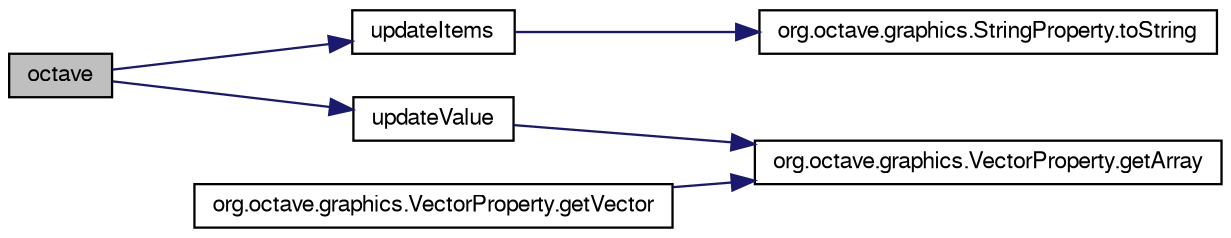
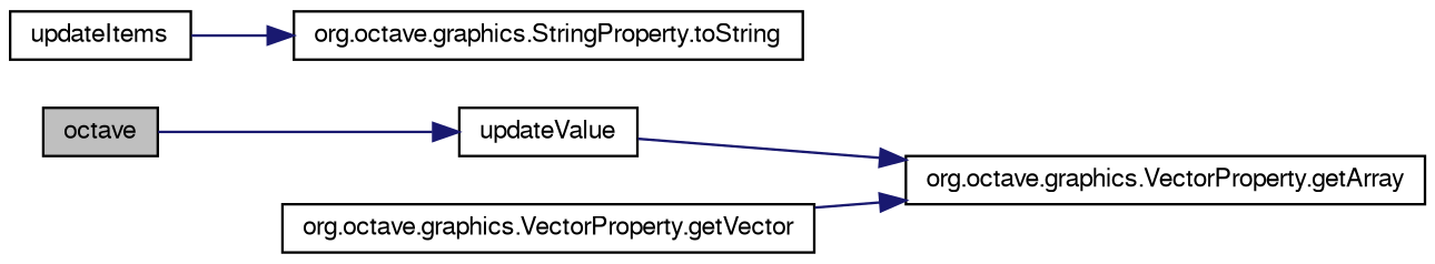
  digraph {
    rankdir=LR
    node [color=black fillcolor=white fontname=FreeSans fontsize=10 shape=record style=filled]
    edge [color=midnightblue fontname=FreeSans fontsize=10 labelfontname=FreeSans labelfontsize=10 style=solid]
    n1 [fillcolor=grey75 fontcolor=black height=0.2 label=octave width=0.4]
    n2 [height=0.2 label=updateItems width=0.4]
    n3 [height=0.2 label=updateValue width=0.4]
    n4 [height=0.2 label="org.octave.graphics.StringProperty.toString" width=0.4]
    n5 [height=0.2 label="org.octave.graphics.VectorProperty.getArray" width=0.4]
    n6 [height=0.2 label="org.octave.graphics.VectorProperty.getVector" width=0.4]
-   n1 -> n2
    n1 -> n3
    n2 -> n4
    n3 -> n5
    n6 -> n5
  }
